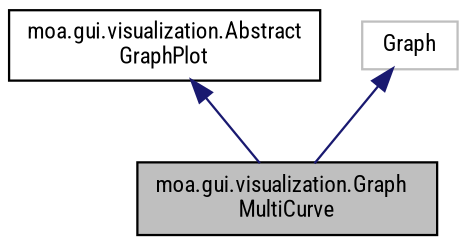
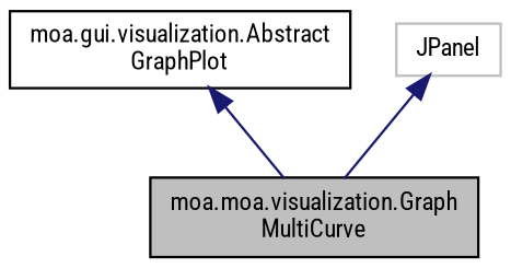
  digraph {
    fontname="Roboto Condensed"
    node [color=black fillcolor=white fontname="Roboto Condensed" fontsize=10 shape=record style=filled]
    edge [color=midnightblue dir=back fontname="Roboto Condensed" fontsize=10 labelfontname=Helvetica labelfontsize=10 style=solid]
-   n1 [fillcolor=grey75 fontcolor=black height=0.2 label="moa.gui.visualization.Graph\lMultiCurve" width=0.4]
+   n1 [fillcolor=grey75 fontcolor=black height=0.2 label="moa.moa.visualization.Graph\lMultiCurve" width=0.4]
    n2 [height=0.2 label="moa.gui.visualization.Abstract\lGraphPlot" width=0.4]
-   n3 [color=grey75 height=0.2 label="Graph" width=0.4]
+   n3 [color=grey75 height=0.2 label=JPanel width=0.4]
    n2 -> n1
    n3 -> n1
  }
